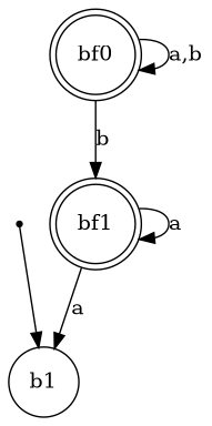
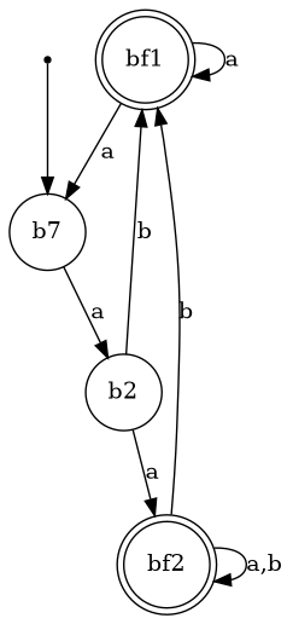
  digraph {
    node [shape=doublecircle]
    bf1
-   b1 [shape=circle]
-   bf2 [label=bf0]
+   b1 [shape=circle label=b7]
+   b2 [shape=circle]
+   bf2
    bi [shape=point]
    bf1 -> bf1 [label=a]
    bf1 -> b1 [label=a]
+   b1 -> b2 [label=a]
+   b2 -> bf1 [label=b]
+   b2 -> bf2 [label=a]
    bf2 -> bf1 [label=b]
    bf2 -> bf2 [label="a,b"]
    bi -> b1
  }
